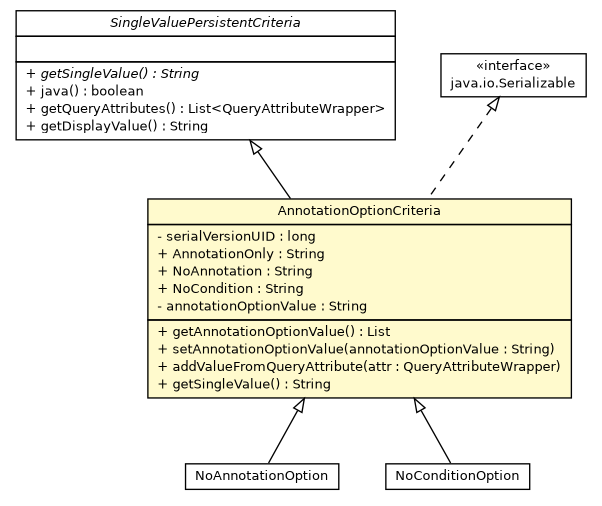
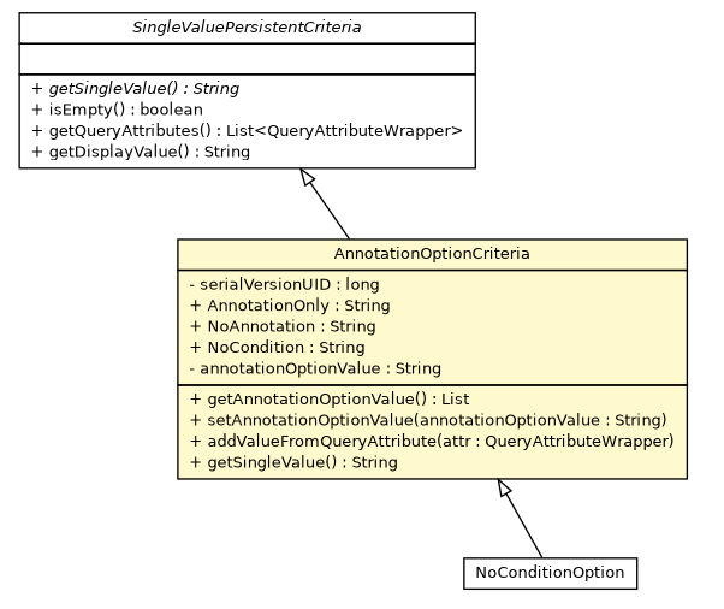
  digraph {
    node [fontcolor=black fontname=Helvetica fontsize=10.0 shape=plaintext]
    edge [arrowtail=empty dir=back fontname=Helvetica fontsize=10 headport=p labelfontname=Helvetica labelfontsize=10 tailport=p]
    n1 [label=<<table border="0" cellborder="1" cellspacing="0" cellpadding="2" port="p" bgcolor="lemonChiffon" href="./AnnotationOptionCriteria.html"> 		<tr><td><table border="0" cellspacing="0" cellpadding="1"> 			<tr><td> AnnotationOptionCriteria </td></tr> 		</table></td></tr> 		<tr><td><table border="0" cellspacing="0" cellpadding="1"> 			<tr><td align="left"> - serialVersionUID : long </td></tr> 			<tr><td align="left"> + AnnotationOnly : String </td></tr> 			<tr><td align="left"> + NoAnnotation : String </td></tr> 			<tr><td align="left"> + NoCondition : String </td></tr> 			<tr><td align="left"> - annotationOptionValue : String </td></tr> 		</table></td></tr> 		<tr><td><table border="0" cellspacing="0" cellpadding="1"> 			<tr><td align="left"> + getAnnotationOptionValue() : List </td></tr> 			<tr><td align="left"> + setAnnotationOptionValue(annotationOptionValue : String) </td></tr> 			<tr><td align="left"> + addValueFromQueryAttribute(attr : QueryAttributeWrapper) </td></tr> 			<tr><td align="left"> + getSingleValue() : String </td></tr> 		</table></td></tr> 		</table>>]
-   n2 [label=<<table border="0" cellborder="1" cellspacing="0" cellpadding="2" port="p" href="./AnnotationOptionCriteria.NoAnnotationOption.html"> 		<tr><td><table border="0" cellspacing="0" cellpadding="1"> 			<tr><td> NoAnnotationOption </td></tr> 		</table></td></tr> 		</table>>]
    n3 [label=<<table border="0" cellborder="1" cellspacing="0" cellpadding="2" port="p" href="./AnnotationOptionCriteria.NoConditionOption.html"> 		<tr><td><table border="0" cellspacing="0" cellpadding="1"> 			<tr><td> NoConditionOption </td></tr> 		</table></td></tr> 		</table>>]
-   n4 [label=<<table border="0" cellborder="1" cellspacing="0" cellpadding="2" port="p" href="./SingleValuePersistentCriteria.html"> 		<tr><td><table border="0" cellspacing="0" cellpadding="1"> 			<tr><td><font face="Helvetica-Oblique"> SingleValuePersistentCriteria </font></td></tr> 		</table></td></tr> 		<tr><td><table border="0" cellspacing="0" cellpadding="1"> 			<tr><td align="left">  </td></tr> 		</table></td></tr> 		<tr><td><table border="0" cellspacing="0" cellpadding="1"> 			<tr><td align="left"><font face="Helvetica-Oblique" point-size="10.0"> + getSingleValue() : String </font></td></tr> 			<tr><td align="left"> + java() : boolean </td></tr> 			<tr><td align="left"> + getQueryAttributes() : List&lt;QueryAttributeWrapper&gt; </td></tr> 			<tr><td align="left"> + getDisplayValue() : String </td></tr> 		</table></td></tr> 		</table>>]
-   n5 [label=<<table border="0" cellborder="1" cellspacing="0" cellpadding="2" port="p" href="http://java.sun.com/j2se/1.4.2/docs/api/java/io/Serializable.html"> 		<tr><td><table border="0" cellspacing="0" cellpadding="1"> 			<tr><td> &laquo;interface&raquo; </td></tr> 			<tr><td> java.io.Serializable </td></tr> 		</table></td></tr> 		</table>>]
-   n1 -> n2
+   n4 [label=<<table border="0" cellborder="1" cellspacing="0" cellpadding="2" port="p" href="./SingleValuePersistentCriteria.html"> 		<tr><td><table border="0" cellspacing="0" cellpadding="1"> 			<tr><td><font face="Helvetica-Oblique"> SingleValuePersistentCriteria </font></td></tr> 		</table></td></tr> 		<tr><td><table border="0" cellspacing="0" cellpadding="1"> 			<tr><td align="left">  </td></tr> 		</table></td></tr> 		<tr><td><table border="0" cellspacing="0" cellpadding="1"> 			<tr><td align="left"><font face="Helvetica-Oblique" point-size="10.0"> + getSingleValue() : String </font></td></tr> 			<tr><td align="left"> + isEmpty() : boolean </td></tr> 			<tr><td align="left"> + getQueryAttributes() : List&lt;QueryAttributeWrapper&gt; </td></tr> 			<tr><td align="left"> + getDisplayValue() : String </td></tr> 		</table></td></tr> 		</table>>]
    n1 -> n3
    n4 -> n1
-   n5 -> n1 [style=dashed]
  }
